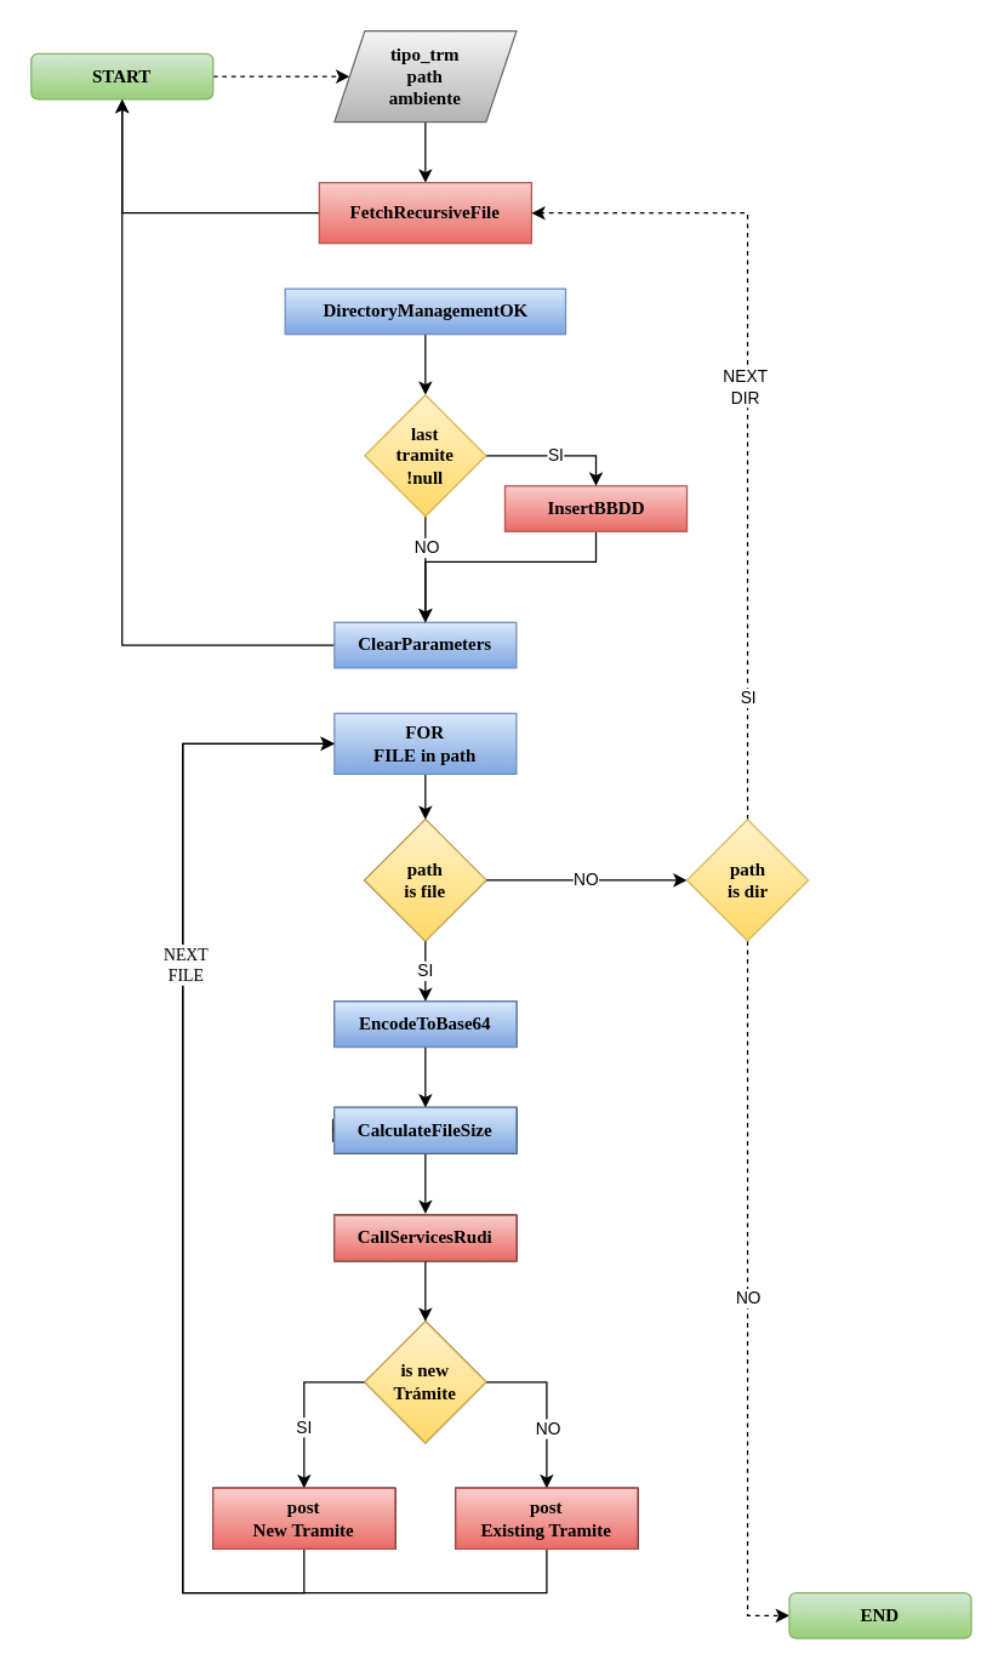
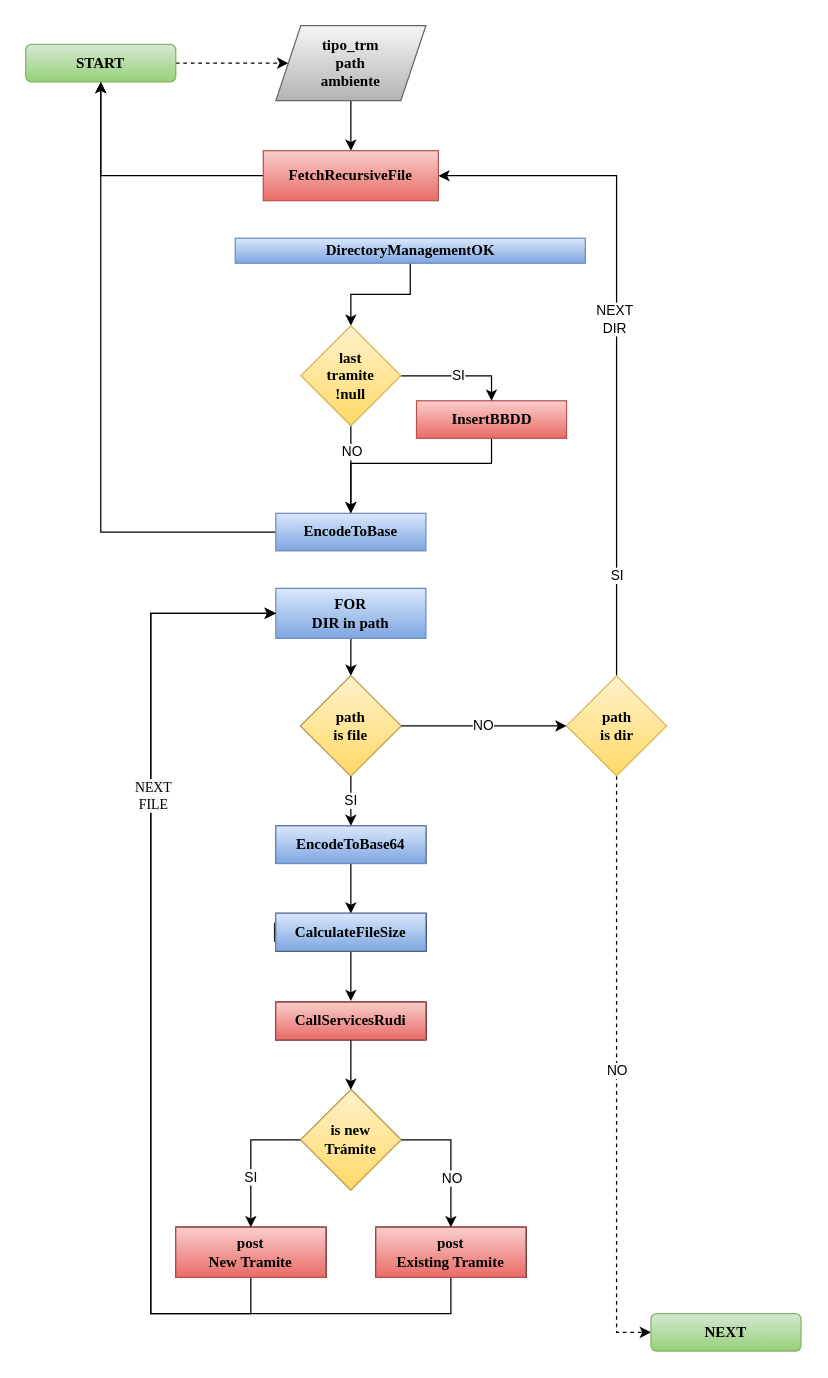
  <mxCell id="0" />
  <mxCell id="1" parent="0" />
  <mxCell id="2" value="" style="edgeStyle=orthogonalEdgeStyle;rounded=0;orthogonalLoop=1;jettySize=auto;html=1;fontColor=default;dashed=1;" parent="1" source="3" target="5" edge="1"><mxGeometry relative="1" as="geometry" /></mxCell>
  <mxCell id="3" value="START" style="rounded=1;whiteSpace=wrap;html=1;labelBackgroundColor=none;fontStyle=1;fontFamily=Verdana;fillColor=#d5e8d4;gradientColor=#97d077;strokeColor=#82b366;" parent="1" vertex="1"><mxGeometry x="20" y="35" width="120" height="30" as="geometry" /></mxCell>
  <mxCell id="4" value="" style="edgeStyle=orthogonalEdgeStyle;rounded=0;orthogonalLoop=1;jettySize=auto;html=1;labelBackgroundColor=#000000;fontFamily=Verdana;fontColor=#000000;" parent="1" source="5" target="7" edge="1"><mxGeometry relative="1" as="geometry" /></mxCell>
  <mxCell id="5" value="&lt;div style=&quot;&quot;&gt;&lt;span style=&quot;&quot;&gt;tipo_trm&lt;/span&gt;&lt;/div&gt;&lt;div style=&quot;&quot;&gt;&lt;span style=&quot;&quot;&gt;path&lt;/span&gt;&lt;/div&gt;&lt;div style=&quot;&quot;&gt;&lt;span style=&quot;&quot;&gt;ambiente&lt;/span&gt;&lt;/div&gt;" style="shape=parallelogram;perimeter=parallelogramPerimeter;whiteSpace=wrap;html=1;fixedSize=1;labelBackgroundColor=none;fontStyle=1;fontFamily=Verdana;fillColor=#f5f5f5;gradientColor=#b3b3b3;strokeColor=#666666;" parent="1" vertex="1"><mxGeometry x="220" y="20" width="120" height="60" as="geometry" /></mxCell>
  <mxCell id="6" value="" style="edgeStyle=orthogonalEdgeStyle;rounded=0;orthogonalLoop=1;jettySize=auto;html=1;" edge="1" parent="1" source="7" target="3"><mxGeometry relative="1" as="geometry" /></mxCell>
  <mxCell id="7" value="&lt;div style=&quot;&quot;&gt;FetchRecursiveFile&lt;/div&gt;" style="rounded=0;whiteSpace=wrap;html=1;labelBackgroundColor=none;fontStyle=1;fontFamily=Verdana;fillColor=#f8cecc;gradientColor=#ea6b66;strokeColor=#b85450;" parent="1" vertex="1"><mxGeometry x="210" y="120" width="140" height="40" as="geometry" /></mxCell>
  <mxCell id="8" value="SI" style="edgeStyle=orthogonalEdgeStyle;rounded=0;orthogonalLoop=1;jettySize=auto;html=1;entryX=0.5;entryY=0;entryDx=0;entryDy=0;fontColor=default;" parent="1" source="10" target="18" edge="1"><mxGeometry relative="1" as="geometry"><mxPoint as="offset" /></mxGeometry></mxCell>
  <mxCell id="9" value="NO" style="edgeStyle=orthogonalEdgeStyle;rounded=0;orthogonalLoop=1;jettySize=auto;html=1;fontColor=default;" parent="1" source="10" target="27" edge="1"><mxGeometry relative="1" as="geometry" /></mxCell>
  <mxCell id="10" value="path&lt;br&gt;is file" style="rhombus;whiteSpace=wrap;html=1;fontColor=default;" parent="1" vertex="1"><mxGeometry x="240" y="540" width="80" height="80" as="geometry" /></mxCell>
  <mxCell id="11" value="" style="edgeStyle=orthogonalEdgeStyle;rounded=0;orthogonalLoop=1;jettySize=auto;html=1;fontColor=default;" parent="1" source="12" target="16" edge="1"><mxGeometry relative="1" as="geometry" /></mxCell>
  <mxCell id="12" value="&lt;pre style=&quot;background-color: rgb(43, 43, 43); font-family: &amp;quot;JetBrains Mono&amp;quot;, monospace;&quot;&gt;CallServicesRudi&lt;/pre&gt;" style="rounded=0;whiteSpace=wrap;html=1;fontColor=default;" parent="1" vertex="1"><mxGeometry x="220" y="801" width="120" height="30" as="geometry" /></mxCell>
  <mxCell id="13" value="SI" style="edgeStyle=orthogonalEdgeStyle;rounded=0;orthogonalLoop=1;jettySize=auto;html=1;entryX=0.5;entryY=0;entryDx=0;entryDy=0;exitX=0;exitY=0.5;exitDx=0;exitDy=0;fontColor=default;" parent="1" source="16" target="21" edge="1"><mxGeometry x="0.272" relative="1" as="geometry"><Array as="points"><mxPoint x="200" y="911" /></Array><mxPoint as="offset" /></mxGeometry></mxCell>
  <mxCell id="14" style="edgeStyle=orthogonalEdgeStyle;rounded=0;orthogonalLoop=1;jettySize=auto;html=1;entryX=0.5;entryY=0;entryDx=0;entryDy=0;exitX=1;exitY=0.5;exitDx=0;exitDy=0;fontColor=default;" parent="1" source="16" target="22" edge="1"><mxGeometry relative="1" as="geometry" /></mxCell>
  <mxCell id="15" value="NO" style="edgeLabel;html=1;align=center;verticalAlign=middle;resizable=0;points=[];fontColor=default;" parent="14" vertex="1" connectable="0"><mxGeometry x="0.182" y="1" relative="1" as="geometry"><mxPoint x="-1" y="5" as="offset" /></mxGeometry></mxCell>
  <mxCell id="16" value="is new&lt;br&gt;Trámite" style="rhombus;whiteSpace=wrap;html=1;fontColor=default;" parent="1" vertex="1"><mxGeometry x="240" y="871" width="80" height="80" as="geometry" /></mxCell>
  <mxCell id="17" value="" style="edgeStyle=orthogonalEdgeStyle;rounded=0;orthogonalLoop=1;jettySize=auto;html=1;fontColor=default;" parent="1" source="18" target="20" edge="1"><mxGeometry relative="1" as="geometry" /></mxCell>
  <mxCell id="18" value="&lt;pre style=&quot;background-color: rgb(43, 43, 43); font-family: &amp;quot;JetBrains Mono&amp;quot;, monospace;&quot;&gt;EncodeToBase64&lt;/pre&gt;" style="rounded=0;whiteSpace=wrap;html=1;fontColor=default;" parent="1" vertex="1"><mxGeometry x="220" y="660" width="120" height="30" as="geometry" /></mxCell>
  <mxCell id="19" value="" style="edgeStyle=orthogonalEdgeStyle;rounded=0;orthogonalLoop=1;jettySize=auto;html=1;fontColor=default;" parent="1" source="20" edge="1"><mxGeometry relative="1" as="geometry"><mxPoint x="280" y="800" as="targetPoint" /></mxGeometry></mxCell>
  <mxCell id="20" value="&lt;pre style=&quot;background-color: rgb(43, 43, 43); font-family: &amp;quot;JetBrains Mono&amp;quot;, monospace;&quot;&gt;CalculateFileSize&lt;/pre&gt;" style="rounded=0;whiteSpace=wrap;html=1;fontColor=default;" parent="1" vertex="1"><mxGeometry x="220" y="730" width="120" height="30" as="geometry" /></mxCell>
  <mxCell id="21" value="&lt;pre style=&quot;background-color: rgb(43, 43, 43); font-family: &amp;quot;JetBrains Mono&amp;quot;, monospace;&quot;&gt;post&lt;br&gt;New Tramite&lt;/pre&gt;" style="rounded=0;whiteSpace=wrap;html=1;fontColor=default;" parent="1" vertex="1"><mxGeometry x="140" y="981" width="120" height="40" as="geometry" /></mxCell>
  <mxCell id="22" value="&lt;pre style=&quot;background-color: rgb(43, 43, 43); font-family: &amp;quot;JetBrains Mono&amp;quot;, monospace;&quot;&gt;post&lt;br&gt;Existing Tramite&lt;/pre&gt;" style="rounded=0;whiteSpace=wrap;html=1;fontColor=default;" parent="1" vertex="1"><mxGeometry x="300" y="981" width="120" height="40" as="geometry" /></mxCell>
- <mxCell id="23" value="" style="edgeStyle=orthogonalEdgeStyle;rounded=0;orthogonalLoop=1;jettySize=auto;html=1;exitX=0.5;exitY=0;exitDx=0;exitDy=0;entryX=1;entryY=0.5;entryDx=0;entryDy=0;dashed=1;" edge="1" parent="1" source="27" target="7"><mxGeometry relative="1" as="geometry"><Array as="points"><mxPoint x="493" y="140" /></Array></mxGeometry></mxCell>
+ <mxCell id="23" value="" style="edgeStyle=orthogonalEdgeStyle;rounded=0;orthogonalLoop=1;jettySize=auto;html=1;exitX=0.5;exitY=0;exitDx=0;exitDy=0;entryX=1;entryY=0.5;entryDx=0;entryDy=0;" edge="1" parent="1" source="27" target="7"><mxGeometry relative="1" as="geometry"><Array as="points"><mxPoint x="493" y="140" /></Array></mxGeometry></mxCell>
  <mxCell id="24" value="SI" style="edgeLabel;html=1;align=center;verticalAlign=middle;resizable=0;points=[];" vertex="1" connectable="0" parent="23"><mxGeometry x="-0.711" y="1" relative="1" as="geometry"><mxPoint x="1" y="-3" as="offset" /></mxGeometry></mxCell>
  <mxCell id="25" value="NEXT&lt;br&gt;DIR" style="edgeLabel;html=1;align=center;verticalAlign=middle;resizable=0;points=[];" vertex="1" connectable="0" parent="23"><mxGeometry x="0.055" y="2" relative="1" as="geometry"><mxPoint as="offset" /></mxGeometry></mxCell>
  <mxCell id="26" value="NO" style="edgeStyle=orthogonalEdgeStyle;rounded=0;orthogonalLoop=1;jettySize=auto;html=1;entryX=0;entryY=0.5;entryDx=0;entryDy=0;dashed=1;" edge="1" parent="1" source="27" target="49"><mxGeometry relative="1" as="geometry" /></mxCell>
  <mxCell id="27" value="path&lt;br&gt;is dir" style="rhombus;whiteSpace=wrap;html=1;labelBackgroundColor=none;fontStyle=1;fontFamily=Verdana;fillColor=#fff2cc;strokeColor=#d6b656;gradientColor=#ffd966;" parent="1" vertex="1"><mxGeometry x="452.5" y="540" width="80" height="80" as="geometry" /></mxCell>
  <mxCell id="28" value="" style="edgeStyle=orthogonalEdgeStyle;rounded=0;orthogonalLoop=1;jettySize=auto;html=1;" edge="1" parent="1" source="29" target="3"><mxGeometry relative="1" as="geometry" /></mxCell>
- <mxCell id="29" value="&lt;div style=&quot;&quot;&gt;ClearParameters&lt;/div&gt;" style="rounded=0;whiteSpace=wrap;html=1;labelBackgroundColor=none;fontStyle=1;fontFamily=Verdana;fillColor=#dae8fc;gradientColor=#7ea6e0;strokeColor=#6c8ebf;" parent="1" vertex="1"><mxGeometry x="220" y="410" width="120" height="30" as="geometry" /></mxCell>
+ <mxCell id="29" value="&lt;div style=&quot;&quot;&gt;EncodeToBase&lt;/div&gt;" style="rounded=0;whiteSpace=wrap;html=1;labelBackgroundColor=none;fontStyle=1;fontFamily=Verdana;fillColor=#dae8fc;gradientColor=#7ea6e0;strokeColor=#6c8ebf;" parent="1" vertex="1"><mxGeometry x="220" y="410" width="120" height="30" as="geometry" /></mxCell>
  <mxCell id="30" value="" style="edgeStyle=orthogonalEdgeStyle;rounded=0;orthogonalLoop=1;jettySize=auto;html=1;entryX=0.5;entryY=0;entryDx=0;entryDy=0;" edge="1" parent="1" source="31" target="54"><mxGeometry relative="1" as="geometry" /></mxCell>
- <mxCell id="31" value="&lt;div style=&quot;&quot;&gt;DirectoryManagementOK&lt;/div&gt;" style="rounded=0;whiteSpace=wrap;html=1;labelBackgroundColor=none;fontStyle=1;fontFamily=Verdana;fillColor=#dae8fc;gradientColor=#7ea6e0;strokeColor=#6c8ebf;" parent="1" vertex="1"><mxGeometry x="187.5" y="190" width="185" height="30" as="geometry" /></mxCell>
+ <mxCell id="31" value="&lt;div style=&quot;&quot;&gt;DirectoryManagementOK&lt;/div&gt;" style="rounded=0;whiteSpace=wrap;html=1;labelBackgroundColor=none;fontStyle=1;fontFamily=Verdana;fillColor=#dae8fc;gradientColor=#7ea6e0;strokeColor=#6c8ebf;" parent="1" vertex="1"><mxGeometry x="187.5" y="190" width="280" height="20" as="geometry" /></mxCell>
  <mxCell id="32" style="edgeStyle=orthogonalEdgeStyle;rounded=0;orthogonalLoop=1;jettySize=auto;html=1;entryX=0.5;entryY=0;entryDx=0;entryDy=0;labelBackgroundColor=#000000;fontFamily=Verdana;fontColor=#000000;" parent="1" source="33" target="50" edge="1"><mxGeometry relative="1" as="geometry" /></mxCell>
- <mxCell id="33" value="FOR&lt;br&gt;FILE in path" style="rounded=0;whiteSpace=wrap;html=1;labelBackgroundColor=none;fontStyle=1;fontFamily=Verdana;fillColor=#dae8fc;gradientColor=#7ea6e0;strokeColor=#6c8ebf;" parent="1" vertex="1"><mxGeometry x="220" y="470" width="120" height="40" as="geometry" /></mxCell>
+ <mxCell id="33" value="FOR&lt;br&gt;DIR in path" style="rounded=0;whiteSpace=wrap;html=1;labelBackgroundColor=none;fontStyle=1;fontFamily=Verdana;fillColor=#dae8fc;gradientColor=#7ea6e0;strokeColor=#6c8ebf;" parent="1" vertex="1"><mxGeometry x="220" y="470" width="120" height="40" as="geometry" /></mxCell>
  <mxCell id="34" value="&lt;pre style=&quot;background-color: rgb(43, 43, 43); font-family: &amp;quot;JetBrains Mono&amp;quot;, monospace;&quot;&gt;post&lt;br&gt;Existing Tramite&lt;/pre&gt;" style="rounded=0;whiteSpace=wrap;html=1;fontColor=default;" parent="1" vertex="1"><mxGeometry x="300" y="981" width="120" height="40" as="geometry" /></mxCell>
  <mxCell id="35" value="&lt;pre style=&quot;background-color: rgb(43, 43, 43); font-family: &amp;quot;JetBrains Mono&amp;quot;, monospace;&quot;&gt;post&lt;br&gt;New Tramite&lt;/pre&gt;" style="rounded=0;whiteSpace=wrap;html=1;fontColor=default;" parent="1" vertex="1"><mxGeometry x="140" y="981" width="120" height="40" as="geometry" /></mxCell>
  <mxCell id="36" value="&lt;pre style=&quot;background-color: rgb(43, 43, 43); font-family: &amp;quot;JetBrains Mono&amp;quot;, monospace;&quot;&gt;CallServicesRudi&lt;/pre&gt;" style="rounded=0;whiteSpace=wrap;html=1;fontColor=default;" parent="1" vertex="1"><mxGeometry x="220" y="801" width="120" height="30" as="geometry" /></mxCell>
  <mxCell id="37" value="&lt;pre style=&quot;background-color: rgb(43, 43, 43); font-family: &amp;quot;JetBrains Mono&amp;quot;, monospace;&quot;&gt;CalculateFileSize&lt;/pre&gt;" style="rounded=0;whiteSpace=wrap;html=1;fontColor=default;" parent="1" vertex="1"><mxGeometry x="220" y="730" width="120" height="30" as="geometry" /></mxCell>
  <mxCell id="38" value="" style="edgeStyle=orthogonalEdgeStyle;rounded=0;orthogonalLoop=1;jettySize=auto;html=1;entryX=0.5;entryY=0;entryDx=0;entryDy=0;exitX=0.5;exitY=1;exitDx=0;exitDy=0;" edge="1" parent="1" source="39" target="29"><mxGeometry relative="1" as="geometry"><mxPoint x="280" y="310" as="targetPoint" /><Array as="points"><mxPoint x="393" y="370" /><mxPoint x="280" y="370" /></Array></mxGeometry></mxCell>
  <mxCell id="39" value="&lt;div style=&quot;&quot;&gt;&lt;div style=&quot;&quot;&gt;InsertBBDD&lt;/div&gt;&lt;/div&gt;" style="rounded=0;whiteSpace=wrap;html=1;labelBackgroundColor=none;fontStyle=1;fontFamily=Verdana;fillColor=#f8cecc;gradientColor=#ea6b66;strokeColor=#b85450;" parent="1" vertex="1"><mxGeometry x="332.5" y="320" width="120" height="30" as="geometry" /></mxCell>
  <mxCell id="40" style="edgeStyle=orthogonalEdgeStyle;rounded=0;orthogonalLoop=1;jettySize=auto;html=1;entryX=0;entryY=0.5;entryDx=0;entryDy=0;" edge="1" parent="1" source="41" target="33"><mxGeometry relative="1" as="geometry"><mxPoint x="220" y="460" as="targetPoint" /><Array as="points"><mxPoint x="360" y="1050" /><mxPoint x="120" y="1050" /><mxPoint x="120" y="490" /></Array></mxGeometry></mxCell>
  <mxCell id="41" value="&lt;div style=&quot;&quot;&gt;post&lt;br&gt;Existing Tramite&lt;/div&gt;" style="rounded=0;whiteSpace=wrap;html=1;labelBackgroundColor=none;fontStyle=1;fontFamily=Verdana;fillColor=#f8cecc;gradientColor=#ea6b66;strokeColor=#b85450;" parent="1" vertex="1"><mxGeometry x="300" y="981" width="120" height="40" as="geometry" /></mxCell>
  <mxCell id="42" style="edgeStyle=orthogonalEdgeStyle;rounded=0;orthogonalLoop=1;jettySize=auto;html=1;entryX=0;entryY=0.5;entryDx=0;entryDy=0;" edge="1" parent="1" source="44" target="33"><mxGeometry relative="1" as="geometry"><mxPoint x="340" y="330" as="targetPoint" /><Array as="points"><mxPoint x="200" y="1050" /><mxPoint x="120" y="1050" /><mxPoint x="120" y="490" /></Array></mxGeometry></mxCell>
  <mxCell id="43" value="&lt;span style=&quot;font-family: Verdana; background-color: rgb(248, 249, 250);&quot;&gt;NEXT&lt;/span&gt;&lt;br style=&quot;font-family: Verdana; background-color: rgb(248, 249, 250);&quot;&gt;&lt;span style=&quot;font-family: Verdana; background-color: rgb(248, 249, 250);&quot;&gt;FILE&lt;/span&gt;" style="edgeLabel;html=1;align=center;verticalAlign=middle;resizable=0;points=[];" vertex="1" connectable="0" parent="42"><mxGeometry x="0.364" y="-1" relative="1" as="geometry"><mxPoint as="offset" /></mxGeometry></mxCell>
  <mxCell id="44" value="&lt;div style=&quot;&quot;&gt;post&lt;br&gt;New Tramite&lt;/div&gt;" style="rounded=0;whiteSpace=wrap;html=1;labelBackgroundColor=none;fontStyle=1;fontFamily=Verdana;fillColor=#f8cecc;gradientColor=#ea6b66;strokeColor=#b85450;" parent="1" vertex="1"><mxGeometry x="140" y="981" width="120" height="40" as="geometry" /></mxCell>
  <mxCell id="45" value="&lt;div style=&quot;&quot;&gt;CallServicesRudi&lt;/div&gt;" style="rounded=0;whiteSpace=wrap;html=1;labelBackgroundColor=none;fontStyle=1;fontFamily=Verdana;fillColor=#f8cecc;gradientColor=#ea6b66;strokeColor=#b85450;" parent="1" vertex="1"><mxGeometry x="220" y="801" width="120" height="30" as="geometry" /></mxCell>
  <mxCell id="46" value="&lt;div style=&quot;&quot;&gt;CalculateFileSize&lt;/div&gt;" style="rounded=0;whiteSpace=wrap;html=1;labelBackgroundColor=none;fontStyle=1;fontFamily=Verdana;fillColor=#dae8fc;gradientColor=#7ea6e0;strokeColor=#6c8ebf;" parent="1" vertex="1"><mxGeometry x="220" y="730" width="120" height="30" as="geometry" /></mxCell>
  <mxCell id="47" value="is new&lt;br&gt;Trámite" style="rhombus;whiteSpace=wrap;html=1;labelBackgroundColor=none;fontStyle=1;fontFamily=Verdana;fillColor=#fff2cc;gradientColor=#ffd966;strokeColor=#d6b656;" parent="1" vertex="1"><mxGeometry x="240" y="871" width="80" height="80" as="geometry" /></mxCell>
  <mxCell id="48" value="&lt;div style=&quot;&quot;&gt;EncodeToBase64&lt;/div&gt;" style="rounded=0;whiteSpace=wrap;html=1;labelBackgroundColor=none;fontStyle=1;fontFamily=Verdana;fillColor=#dae8fc;gradientColor=#7ea6e0;strokeColor=#6c8ebf;" parent="1" vertex="1"><mxGeometry x="220" y="660" width="120" height="30" as="geometry" /></mxCell>
- <mxCell id="49" value="END" style="rounded=1;whiteSpace=wrap;html=1;labelBackgroundColor=none;fontStyle=1;fontFamily=Verdana;fillColor=#d5e8d4;gradientColor=#97d077;strokeColor=#82b366;" parent="1" vertex="1"><mxGeometry x="520" y="1050" width="120" height="30" as="geometry" /></mxCell>
+ <mxCell id="49" value="NEXT" style="rounded=1;whiteSpace=wrap;html=1;labelBackgroundColor=none;fontStyle=1;fontFamily=Verdana;fillColor=#d5e8d4;gradientColor=#97d077;strokeColor=#82b366;" parent="1" vertex="1"><mxGeometry x="520" y="1050" width="120" height="30" as="geometry" /></mxCell>
  <mxCell id="50" value="path&lt;br&gt;is file" style="rhombus;whiteSpace=wrap;html=1;labelBackgroundColor=none;fontStyle=1;fontFamily=Verdana;fillColor=#fff2cc;strokeColor=#d6b656;gradientColor=#ffd966;" parent="1" vertex="1"><mxGeometry x="240" y="540" width="80" height="80" as="geometry" /></mxCell>
  <mxCell id="51" value="SI" style="edgeStyle=orthogonalEdgeStyle;rounded=0;orthogonalLoop=1;jettySize=auto;html=1;entryX=0.5;entryY=0;entryDx=0;entryDy=0;" edge="1" parent="1" source="54" target="39"><mxGeometry relative="1" as="geometry" /></mxCell>
  <mxCell id="52" value="" style="edgeStyle=orthogonalEdgeStyle;rounded=0;orthogonalLoop=1;jettySize=auto;html=1;" edge="1" parent="1" source="54" target="29"><mxGeometry relative="1" as="geometry"><Array as="points"><mxPoint x="280" y="360" /><mxPoint x="280" y="360" /></Array></mxGeometry></mxCell>
  <mxCell id="53" value="NO" style="edgeLabel;html=1;align=center;verticalAlign=middle;resizable=0;points=[];" vertex="1" connectable="0" parent="52"><mxGeometry x="-0.315" y="-3" relative="1" as="geometry"><mxPoint x="3" y="-4" as="offset" /></mxGeometry></mxCell>
  <mxCell id="54" value="last&lt;br&gt;tramite&lt;br&gt;!null" style="rhombus;whiteSpace=wrap;html=1;labelBackgroundColor=none;fontStyle=1;fontFamily=Verdana;fillColor=#fff2cc;strokeColor=#d6b656;gradientColor=#ffd966;" vertex="1" parent="1"><mxGeometry x="240" y="260" width="80" height="80" as="geometry" /></mxCell>
